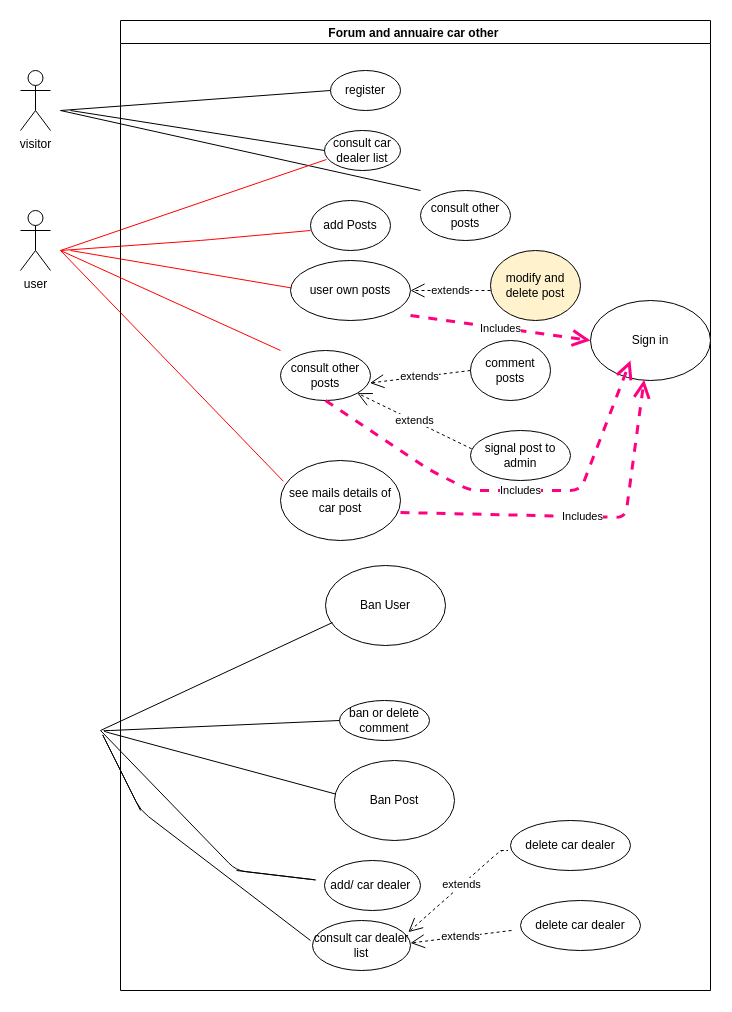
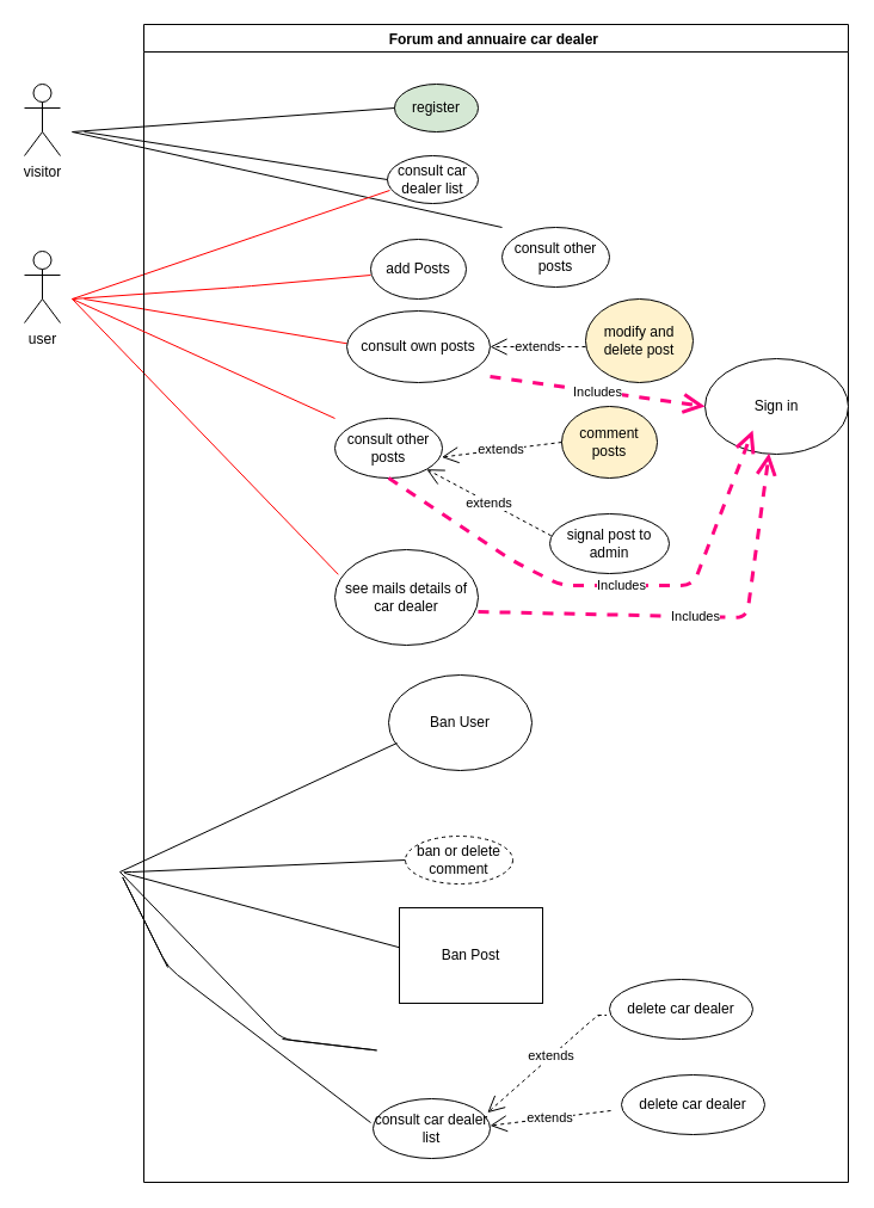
  <mxCell id="0" />
  <mxCell id="1" parent="0" />
  <mxCell id="2" value="visitor&lt;br&gt;" style="shape=umlActor;verticalLabelPosition=bottom;verticalAlign=top;html=1;outlineConnect=0;" parent="1" vertex="1"><mxGeometry x="20" y="70" width="30" height="60" as="geometry" /></mxCell>
  <mxCell id="3" value="user" style="shape=umlActor;verticalLabelPosition=bottom;verticalAlign=top;html=1;outlineConnect=0;" parent="1" vertex="1"><mxGeometry x="20" y="210" width="30" height="60" as="geometry" /></mxCell>
  <mxCell id="4" value="consult car &lt;br&gt;dealer list" style="ellipse;whiteSpace=wrap;html=1;" parent="1" vertex="1"><mxGeometry x="324" y="130" width="76" height="40" as="geometry" /></mxCell>
  <mxCell id="5" value="add Posts" style="ellipse;whiteSpace=wrap;html=1;" parent="1" vertex="1"><mxGeometry x="310" y="200" width="80" height="50" as="geometry" /></mxCell>
  <mxCell id="6" value="" style="endArrow=none;html=1;entryX=0;entryY=0.5;entryDx=0;entryDy=0;" parent="1" target="4" edge="1"><mxGeometry width="50" height="50" relative="1" as="geometry"><mxPoint x="70" y="110" as="sourcePoint" /><mxPoint x="410" y="210" as="targetPoint" /><Array as="points" /></mxGeometry></mxCell>
  <mxCell id="7" value="" style="endArrow=none;html=1;" parent="1" edge="1"><mxGeometry width="50" height="50" relative="1" as="geometry"><mxPoint x="60" y="110" as="sourcePoint" /><mxPoint x="420" y="190" as="targetPoint" /><Array as="points" /></mxGeometry></mxCell>
- <mxCell id="8" value="register" style="ellipse;whiteSpace=wrap;html=1;" parent="1" vertex="1"><mxGeometry x="330" y="70" width="70" height="40" as="geometry" /></mxCell>
+ <mxCell id="8" value="register" style="ellipse;whiteSpace=wrap;html=1;fillColor=#d5e8d4;" parent="1" vertex="1"><mxGeometry x="330" y="70" width="70" height="40" as="geometry" /></mxCell>
  <mxCell id="9" value="" style="endArrow=none;html=1;entryX=0;entryY=0.5;entryDx=0;entryDy=0;" parent="1" target="8" edge="1"><mxGeometry width="50" height="50" relative="1" as="geometry"><mxPoint x="60" y="110" as="sourcePoint" /><mxPoint x="320" y="130" as="targetPoint" /><Array as="points" /></mxGeometry></mxCell>
  <mxCell id="10" value="" style="endArrow=none;html=1;entryX=0.026;entryY=0.725;entryDx=0;entryDy=0;entryPerimeter=0;strokeColor=#FF0000;" parent="1" target="4" edge="1"><mxGeometry width="50" height="50" relative="1" as="geometry"><mxPoint x="60" y="250" as="sourcePoint" /><mxPoint x="320" y="160" as="targetPoint" /><Array as="points" /></mxGeometry></mxCell>
  <mxCell id="11" value="" style="endArrow=none;html=1;strokeColor=#FF0000;" parent="1" edge="1"><mxGeometry width="50" height="50" relative="1" as="geometry"><mxPoint x="70" y="250" as="sourcePoint" /><mxPoint x="293.523" y="287.885" as="targetPoint" /><Array as="points" /></mxGeometry></mxCell>
  <mxCell id="12" value="" style="endArrow=none;html=1;strokeColor=#FF0000;" parent="1" edge="1"><mxGeometry width="50" height="50" relative="1" as="geometry"><mxPoint x="60" y="250" as="sourcePoint" /><mxPoint x="310" y="230" as="targetPoint" /><Array as="points"><mxPoint x="200" y="240" /></Array></mxGeometry></mxCell>
- <mxCell id="13" value="see mails details of car post" style="ellipse;whiteSpace=wrap;html=1;" parent="1" vertex="1"><mxGeometry x="280" y="460" width="120" height="80" as="geometry" /></mxCell>
+ <mxCell id="13" value="see mails details of car dealer" style="ellipse;whiteSpace=wrap;html=1;" parent="1" vertex="1"><mxGeometry x="280" y="460" width="120" height="80" as="geometry" /></mxCell>
  <mxCell id="14" value="" style="endArrow=none;html=1;entryX=0.024;entryY=0.26;entryDx=0;entryDy=0;entryPerimeter=0;strokeColor=#FF0000;" parent="1" target="13" edge="1"><mxGeometry width="50" height="50" relative="1" as="geometry"><mxPoint x="60" y="250" as="sourcePoint" /><mxPoint x="375.976" y="249" as="targetPoint" /><Array as="points" /></mxGeometry></mxCell>
- <mxCell id="15" value="Forum and annuaire car other " style="swimlane;" parent="1" vertex="1"><mxGeometry x="120" y="20" width="590" height="970" as="geometry" /></mxCell>
+ <mxCell id="15" value="Forum and annuaire car dealer " style="swimlane;" parent="1" vertex="1"><mxGeometry x="120" y="20" width="590" height="970" as="geometry" /></mxCell>
  <mxCell id="16" value="consult other posts" style="ellipse;whiteSpace=wrap;html=1;" parent="15" vertex="1"><mxGeometry x="160" y="330" width="90" height="50" as="geometry" /></mxCell>
  <mxCell id="17" value="consult other posts" style="ellipse;whiteSpace=wrap;html=1;" parent="15" vertex="1"><mxGeometry x="300" y="170" width="90" height="50" as="geometry" /></mxCell>
  <mxCell id="18" value="modify and&lt;br&gt;delete post" style="ellipse;whiteSpace=wrap;html=1;fillColor=#fff2cc;" parent="15" vertex="1"><mxGeometry x="370" y="230" width="90" height="70" as="geometry" /></mxCell>
  <mxCell id="19" value="extends" style="endArrow=open;endSize=12;dashed=1;html=1;" parent="15" target="35" edge="1"><mxGeometry width="160" relative="1" as="geometry"><mxPoint x="370" y="270" as="sourcePoint" /><mxPoint x="290" y="230" as="targetPoint" /><Array as="points" /></mxGeometry></mxCell>
- <mxCell id="20" value="signal post to admin" style="ellipse;whiteSpace=wrap;html=1;" parent="15" vertex="1"><mxGeometry x="350" y="410" width="100" height="50" as="geometry" /></mxCell>
+ <mxCell id="20" value="signal post to admin" style="ellipse;whiteSpace=wrap;html=1;" parent="15" vertex="1"><mxGeometry x="340" y="410" width="100" height="50" as="geometry" /></mxCell>
  <mxCell id="21" value="extends" style="endArrow=open;endSize=12;dashed=1;html=1;entryX=1;entryY=1;entryDx=0;entryDy=0;exitX=0.012;exitY=0.367;exitDx=0;exitDy=0;exitPerimeter=0;" parent="15" source="20" target="16" edge="1"><mxGeometry width="160" relative="1" as="geometry"><mxPoint x="341" y="430" as="sourcePoint" /><mxPoint x="250" y="380" as="targetPoint" /><Array as="points" /></mxGeometry></mxCell>
  <mxCell id="22" value="Sign in" style="ellipse;whiteSpace=wrap;html=1;" parent="15" vertex="1"><mxGeometry x="470" y="280" width="120" height="80" as="geometry" /></mxCell>
  <mxCell id="23" value="Includes" style="endArrow=open;endSize=12;dashed=1;html=1;exitX=1;exitY=0.5;exitDx=0;exitDy=0;strokeColor=#FF0080;strokeWidth=3;" parent="15" edge="1"><mxGeometry width="160" relative="1" as="geometry"><mxPoint x="290" y="295" as="sourcePoint" /><mxPoint x="470" y="320" as="targetPoint" /><Array as="points"><mxPoint x="470" y="320" /></Array></mxGeometry></mxCell>
- <mxCell id="24" value="Ban Post" style="ellipse;whiteSpace=wrap;html=1;" parent="15" vertex="1"><mxGeometry x="214" y="740" width="120" height="80" as="geometry" /></mxCell>
+ <mxCell id="24" value="Ban Post" style="whiteSpace=wrap;html=1;rounded=0;" parent="15" vertex="1"><mxGeometry x="214" y="740" width="120" height="80" as="geometry" /></mxCell>
  <mxCell id="25" value="Ban User" style="ellipse;whiteSpace=wrap;html=1;" parent="15" vertex="1"><mxGeometry x="205" y="545" width="120" height="80" as="geometry" /></mxCell>
  <mxCell id="26" value="" style="endArrow=none;html=1;entryX=0.004;entryY=0.417;entryDx=0;entryDy=0;entryPerimeter=0;" parent="15" target="24" edge="1"><mxGeometry width="50" height="50" relative="1" as="geometry"><mxPoint x="-10" y="710" as="sourcePoint" /><mxPoint x="300" y="640" as="targetPoint" /><Array as="points"><mxPoint x="-20" y="710" /></Array></mxGeometry></mxCell>
  <mxCell id="27" value="" style="endArrow=none;html=1;exitX=1;exitY=0.333;exitDx=0;exitDy=0;exitPerimeter=0;entryX=0.058;entryY=0.713;entryDx=0;entryDy=0;entryPerimeter=0;" parent="15" target="25" edge="1"><mxGeometry width="50" height="50" relative="1" as="geometry"><mxPoint x="-20" y="710" as="sourcePoint" /><mxPoint x="300" y="640" as="targetPoint" /></mxGeometry></mxCell>
- <mxCell id="28" value="add/ car dealer&amp;nbsp;" style="ellipse;whiteSpace=wrap;html=1;" parent="15" vertex="1"><mxGeometry x="204" y="840" width="96" height="50" as="geometry" /></mxCell>
  <mxCell id="29" value="consult car dealer list" style="ellipse;whiteSpace=wrap;html=1;" parent="15" vertex="1"><mxGeometry x="192" y="900" width="98" height="50" as="geometry" /></mxCell>
  <mxCell id="30" value="delete car dealer" style="ellipse;whiteSpace=wrap;html=1;" parent="15" vertex="1"><mxGeometry x="390" y="800" width="120" height="50" as="geometry" /></mxCell>
  <mxCell id="31" value="delete car dealer" style="ellipse;whiteSpace=wrap;html=1;" parent="15" vertex="1"><mxGeometry x="400" y="880" width="120" height="50" as="geometry" /></mxCell>
  <mxCell id="32" value="" style="endArrow=none;html=1;" parent="15" edge="1"><mxGeometry width="50" height="50" relative="1" as="geometry"><mxPoint x="-20" y="710" as="sourcePoint" /><mxPoint x="116" y="850" as="targetPoint" /><Array as="points"><mxPoint x="115.52" y="850" /><mxPoint x="200" y="860" /></Array></mxGeometry></mxCell>
  <mxCell id="33" value="extends" style="endArrow=open;endSize=12;dashed=1;html=1;entryX=0.978;entryY=0.233;entryDx=0;entryDy=0;entryPerimeter=0;" parent="15" target="29" edge="1"><mxGeometry width="160" relative="1" as="geometry"><mxPoint x="380" y="830" as="sourcePoint" /><mxPoint x="310" y="850" as="targetPoint" /><Array as="points"><mxPoint x="390" y="830" /><mxPoint x="380" y="830" /></Array></mxGeometry></mxCell>
- <mxCell id="34" value="ban or delete comment" style="ellipse;whiteSpace=wrap;html=1;" parent="15" vertex="1"><mxGeometry x="219" y="680" width="90" height="40" as="geometry" /></mxCell>
- <mxCell id="35" value="user own posts" style="ellipse;whiteSpace=wrap;html=1;" parent="1" vertex="1"><mxGeometry x="290" y="260" width="120" height="60" as="geometry" /></mxCell>
+ <mxCell id="34" value="ban or delete comment" style="ellipse;whiteSpace=wrap;html=1;dashed=1;" parent="15" vertex="1"><mxGeometry x="219" y="680" width="90" height="40" as="geometry" /></mxCell>
+ <mxCell id="35" value="consult own posts" style="ellipse;whiteSpace=wrap;html=1;" parent="1" vertex="1"><mxGeometry x="290" y="260" width="120" height="60" as="geometry" /></mxCell>
  <mxCell id="36" value="" style="endArrow=none;html=1;strokeColor=#FF0000;" parent="1" edge="1"><mxGeometry width="50" height="50" relative="1" as="geometry"><mxPoint x="60" y="250" as="sourcePoint" /><mxPoint x="280" y="350" as="targetPoint" /><Array as="points" /></mxGeometry></mxCell>
- <mxCell id="37" value="comment posts" style="ellipse;whiteSpace=wrap;html=1;" parent="1" vertex="1"><mxGeometry x="470" y="340" width="80" height="60" as="geometry" /></mxCell>
+ <mxCell id="37" value="comment posts" style="ellipse;whiteSpace=wrap;html=1;fillColor=#fff2cc;" parent="1" vertex="1"><mxGeometry x="470" y="340" width="80" height="60" as="geometry" /></mxCell>
  <mxCell id="38" value="extends" style="endArrow=open;endSize=12;dashed=1;html=1;entryX=0.994;entryY=0.65;entryDx=0;entryDy=0;entryPerimeter=0;" parent="1" target="16" edge="1"><mxGeometry width="160" relative="1" as="geometry"><mxPoint x="470" y="370" as="sourcePoint" /><mxPoint x="350" y="360" as="targetPoint" /><Array as="points" /></mxGeometry></mxCell>
  <mxCell id="39" value="Includes" style="endArrow=open;endSize=12;dashed=1;html=1;exitX=1;exitY=0.5;exitDx=0;exitDy=0;entryX=0.447;entryY=0.99;entryDx=0;entryDy=0;entryPerimeter=0;strokeColor=#FF0080;strokeWidth=3;" parent="1" target="22" edge="1"><mxGeometry width="160" relative="1" as="geometry"><mxPoint x="400" y="512" as="sourcePoint" /><mxPoint x="640" y="370" as="targetPoint" /><Array as="points"><mxPoint x="625" y="517" /></Array></mxGeometry></mxCell>
  <mxCell id="40" value="Includes" style="endArrow=open;endSize=12;dashed=1;html=1;exitX=0.5;exitY=1;exitDx=0;exitDy=0;strokeColor=#FF0080;strokeWidth=3;" parent="1" source="16" edge="1"><mxGeometry x="0.051" width="160" relative="1" as="geometry"><mxPoint x="590" y="480" as="sourcePoint" /><mxPoint x="630" y="360" as="targetPoint" /><Array as="points"><mxPoint x="430" y="470" /><mxPoint x="470" y="490" /><mxPoint x="580" y="490" /></Array><mxPoint as="offset" /></mxGeometry></mxCell>
  <mxCell id="41" value="" style="endArrow=none;html=1;" parent="1" edge="1"><mxGeometry width="50" height="50" relative="1" as="geometry"><mxPoint x="140" y="810" as="sourcePoint" /><mxPoint x="310" y="940" as="targetPoint" /><Array as="points"><mxPoint x="100" y="730" /><mxPoint x="140" y="810" /></Array></mxGeometry></mxCell>
  <mxCell id="42" value="extends" style="endArrow=open;endSize=12;dashed=1;html=1;entryX=0.994;entryY=0.65;entryDx=0;entryDy=0;entryPerimeter=0;" parent="1" edge="1"><mxGeometry width="160" relative="1" as="geometry"><mxPoint x="511" y="930" as="sourcePoint" /><mxPoint x="410" y="942.5" as="targetPoint" /><Array as="points" /></mxGeometry></mxCell>
  <mxCell id="43" value="" style="endArrow=none;html=1;entryX=0;entryY=0.5;entryDx=0;entryDy=0;" parent="1" target="34" edge="1"><mxGeometry width="50" height="50" relative="1" as="geometry"><mxPoint x="110" y="730" as="sourcePoint" /><mxPoint x="496.96" y="657.04" as="targetPoint" /></mxGeometry></mxCell>
